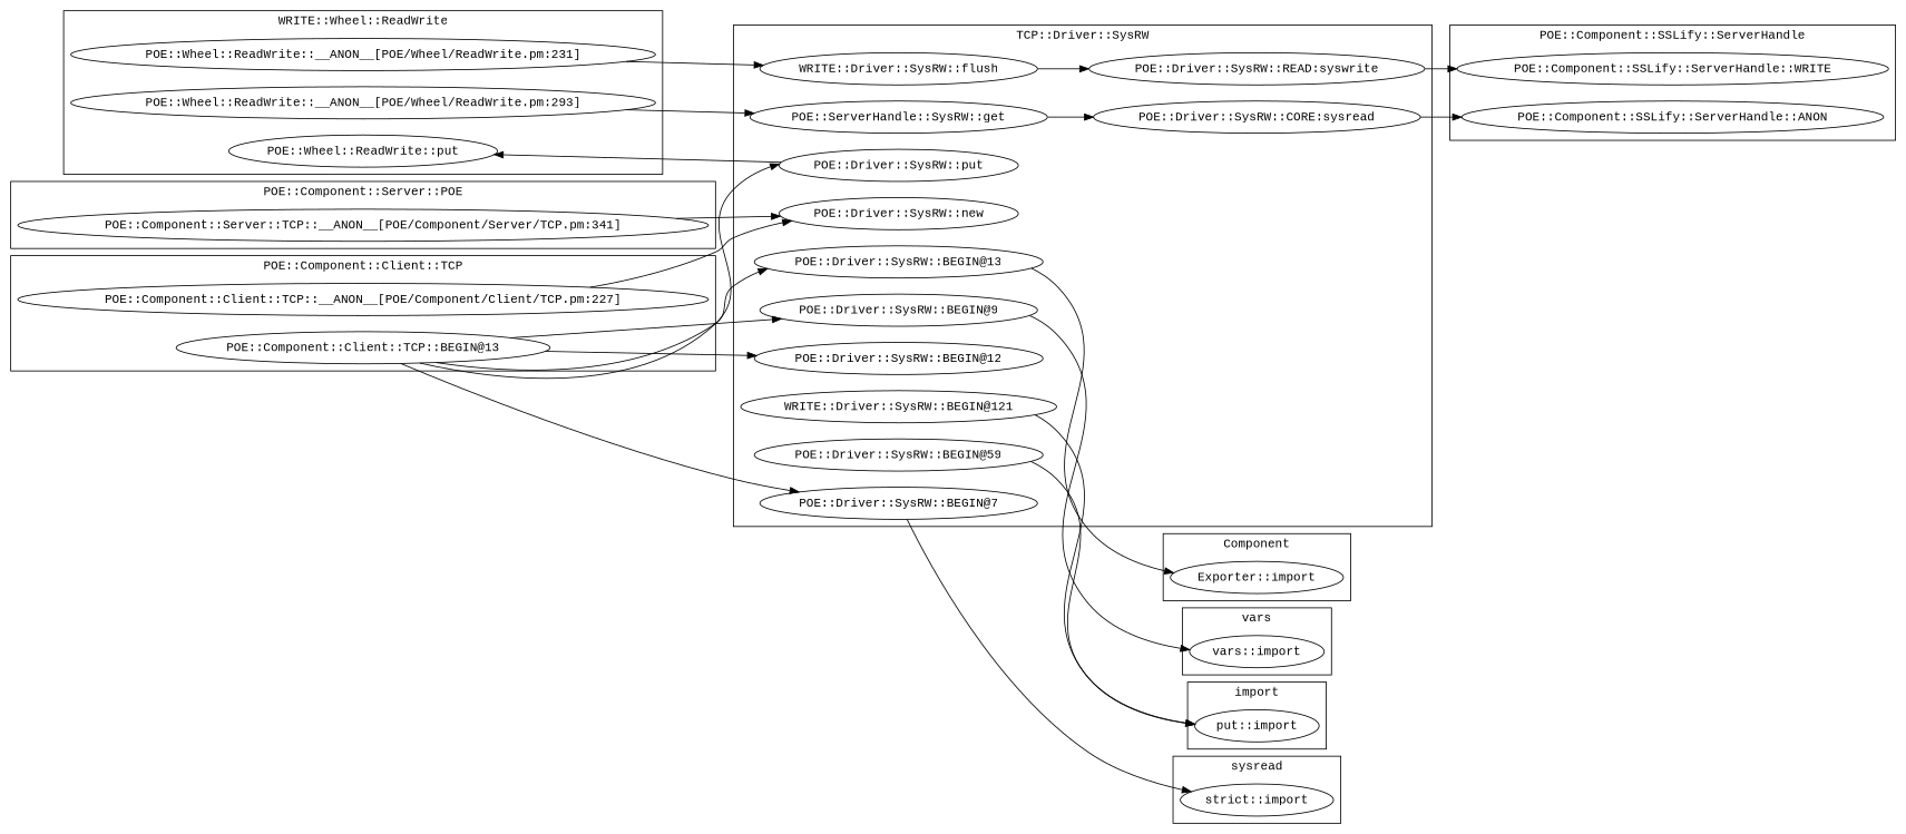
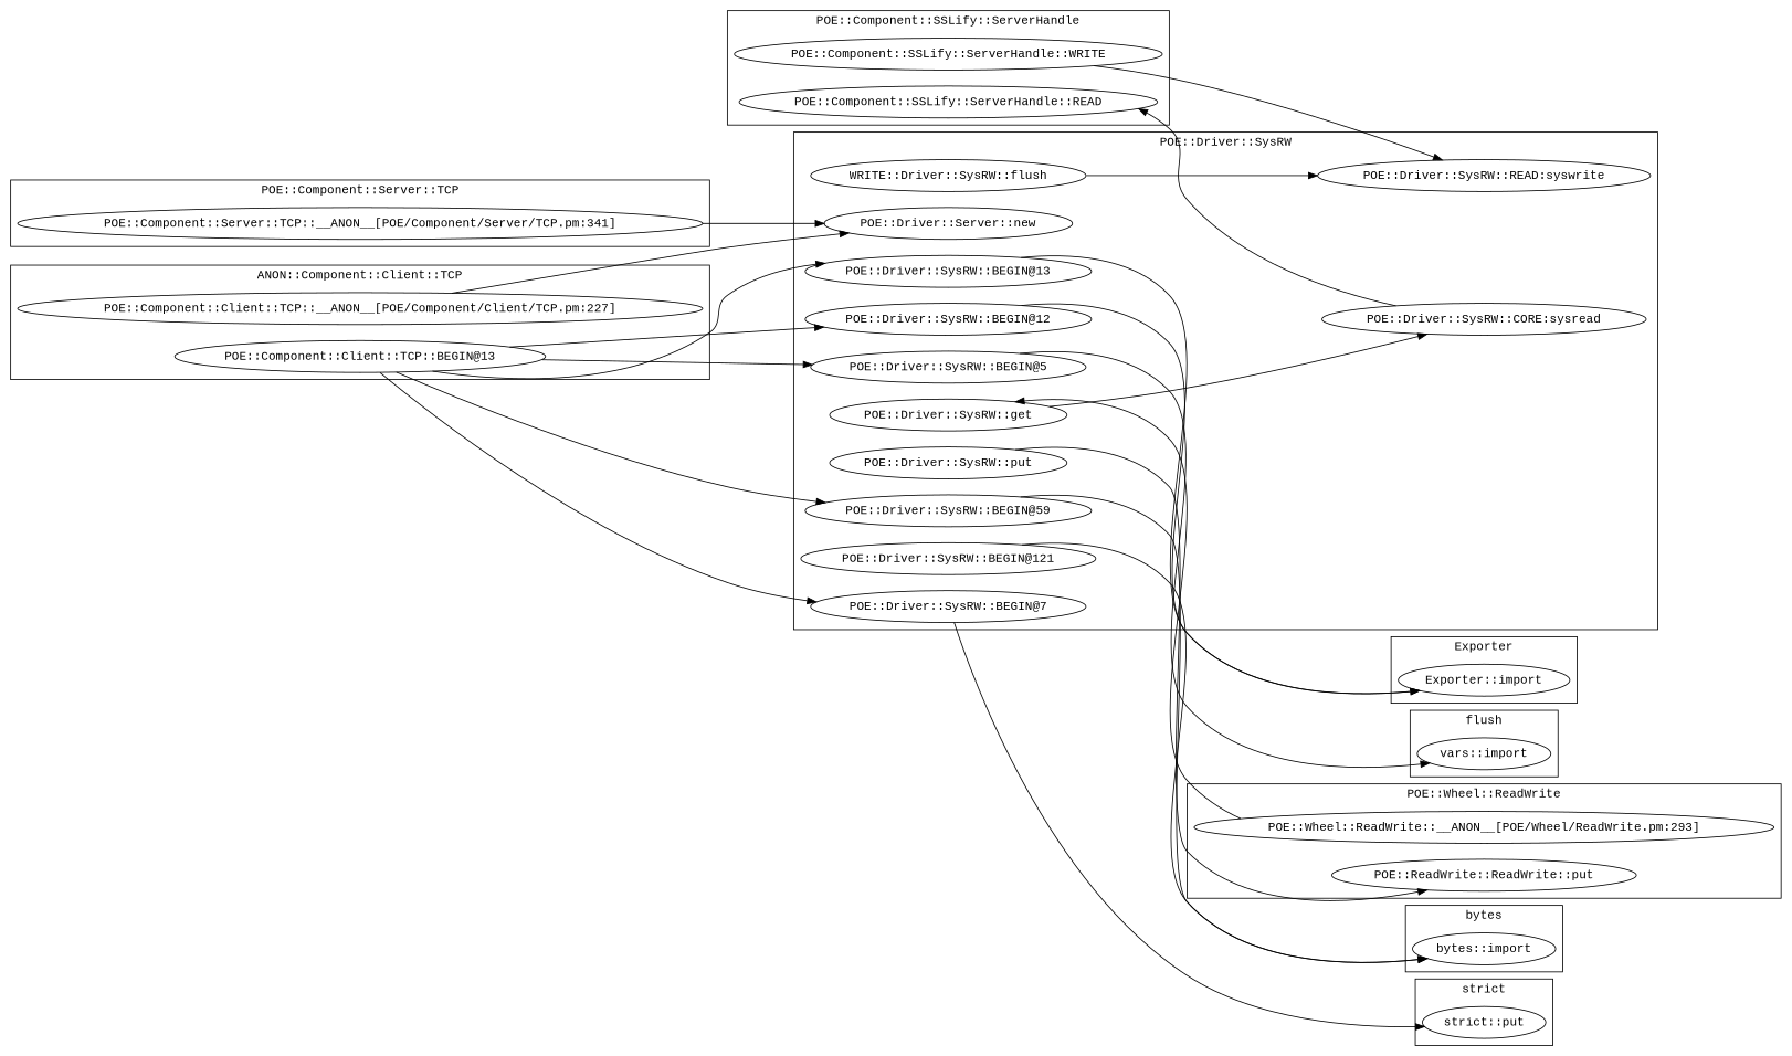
  digraph {
    fontname="Liberation Mono"
    rankdir=LR
    node [fontname="Liberation Mono"]
    edge [fontname="Liberation Mono"]
-   "strict::import"
+   "strict::import" [label="strict::put"]
    "POE::Component::SSLify::ServerHandle::WRITE"
-   "POE::Component::SSLify::ServerHandle::READ" [label="POE::Component::SSLify::ServerHandle::ANON"]
-   "POE::Driver::SysRW::get" [label="POE::ServerHandle::SysRW::get"]
+   "POE::Component::SSLify::ServerHandle::READ"
+   "POE::Driver::SysRW::get"
    "POE::Driver::SysRW::BEGIN@13"
    n6 [label="POE::Driver::SysRW::READ:syswrite"]
-   "POE::Driver::SysRW::BEGIN@9"
+   "POE::Driver::SysRW::BEGIN@9" [label="POE::Driver::SysRW::BEGIN@5"]
    "POE::Driver::SysRW::put"
-   "POE::Driver::SysRW::new"
+   "POE::Driver::SysRW::new" [label="POE::Driver::Server::new"]
    "POE::Driver::SysRW::BEGIN@59"
    "POE::Driver::SysRW::CORE:sysread"
    "POE::Driver::SysRW::BEGIN@12"
    "POE::Driver::SysRW::BEGIN@7"
-   "POE::Driver::SysRW::BEGIN@121" [label="WRITE::Driver::SysRW::BEGIN@121"]
+   "POE::Driver::SysRW::BEGIN@121"
    n15 [label="WRITE::Driver::SysRW::flush"]
    "Exporter::import"
    "POE::Component::Server::TCP::__ANON__[POE/Component/Server/TCP.pm:341]"
    "POE::Component::Client::TCP::__ANON__[POE/Component/Client/TCP.pm:227]"
    "POE::Component::Client::TCP::BEGIN@13"
    "POE::Wheel::ReadWrite::__ANON__[POE/Wheel/ReadWrite.pm:293]"
-   "POE::Wheel::ReadWrite::__ANON__[POE/Wheel/ReadWrite.pm:231]"
-   "POE::Wheel::ReadWrite::put"
+   "POE::Wheel::ReadWrite::put" [label="POE::ReadWrite::ReadWrite::put"]
    "vars::import"
-   "bytes::import" [label="put::import"]
+   "bytes::import"
    subgraph cluster_1 {
-     label=sysread
+     label="strict"
      "strict::import"
    }
    subgraph cluster_2 {
      label="POE::Component::SSLify::ServerHandle"
      "POE::Component::SSLify::ServerHandle::WRITE"
      "POE::Component::SSLify::ServerHandle::READ"
    }
    subgraph cluster_3 {
-     label="TCP::Driver::SysRW"
+     label="POE::Driver::SysRW"
      "POE::Driver::SysRW::get"
      "POE::Driver::SysRW::BEGIN@13"
      n6
      "POE::Driver::SysRW::BEGIN@9"
      "POE::Driver::SysRW::put"
      "POE::Driver::SysRW::new"
      "POE::Driver::SysRW::BEGIN@59"
      "POE::Driver::SysRW::CORE:sysread"
      "POE::Driver::SysRW::BEGIN@12"
      "POE::Driver::SysRW::BEGIN@7"
      "POE::Driver::SysRW::BEGIN@121"
      n15
    }
    subgraph cluster_4 {
-     label=Component
+     label=Exporter
      "Exporter::import"
    }
    subgraph cluster_5 {
-     label="POE::Component::Server::POE"
+     label="POE::Component::Server::TCP"
      "POE::Component::Server::TCP::__ANON__[POE/Component/Server/TCP.pm:341]"
    }
    subgraph cluster_6 {
-     label="POE::Component::Client::TCP"
+     label="ANON::Component::Client::TCP"
      "POE::Component::Client::TCP::__ANON__[POE/Component/Client/TCP.pm:227]"
      "POE::Component::Client::TCP::BEGIN@13"
    }
    subgraph cluster_7 {
-     label="WRITE::Wheel::ReadWrite"
+     label="POE::Wheel::ReadWrite"
      "POE::Wheel::ReadWrite::__ANON__[POE/Wheel/ReadWrite.pm:293]"
-     "POE::Wheel::ReadWrite::__ANON__[POE/Wheel/ReadWrite.pm:231]"
      "POE::Wheel::ReadWrite::put"
    }
    subgraph cluster_8 {
-     label=vars
+     label=flush
      "vars::import"
    }
    subgraph cluster_9 {
-     label=import
+     label=bytes
      "bytes::import"
    }
    "POE::Driver::SysRW::get" -> "POE::Driver::SysRW::CORE:sysread"
    "POE::Driver::SysRW::BEGIN@13" -> "Exporter::import"
-   n6 -> "POE::Component::SSLify::ServerHandle::WRITE"
+   "POE::Component::SSLify::ServerHandle::WRITE" -> n6
    "POE::Driver::SysRW::BEGIN@9" -> "vars::import"
    "POE::Driver::SysRW::put" -> "POE::Wheel::ReadWrite::put"
    "POE::Driver::SysRW::BEGIN@59" -> "bytes::import"
    "POE::Driver::SysRW::CORE:sysread" -> "POE::Component::SSLify::ServerHandle::READ"
+   "POE::Driver::SysRW::BEGIN@12" -> "Exporter::import"
    "POE::Driver::SysRW::BEGIN@7" -> "strict::import"
    "POE::Driver::SysRW::BEGIN@121" -> "bytes::import"
    n15 -> n6
    "POE::Component::Server::TCP::__ANON__[POE/Component/Server/TCP.pm:341]" -> "POE::Driver::SysRW::new"
    "POE::Component::Client::TCP::__ANON__[POE/Component/Client/TCP.pm:227]" -> "POE::Driver::SysRW::new"
    "POE::Component::Client::TCP::BEGIN@13" -> "POE::Driver::SysRW::BEGIN@13"
    "POE::Component::Client::TCP::BEGIN@13" -> "POE::Driver::SysRW::BEGIN@9"
-   "POE::Component::Client::TCP::BEGIN@13" -> "POE::Driver::SysRW::put"
+   "POE::Component::Client::TCP::BEGIN@13" -> "POE::Driver::SysRW::BEGIN@59"
    "POE::Component::Client::TCP::BEGIN@13" -> "POE::Driver::SysRW::BEGIN@12"
    "POE::Component::Client::TCP::BEGIN@13" -> "POE::Driver::SysRW::BEGIN@7"
    "POE::Wheel::ReadWrite::__ANON__[POE/Wheel/ReadWrite.pm:293]" -> "POE::Driver::SysRW::get"
-   "POE::Wheel::ReadWrite::__ANON__[POE/Wheel/ReadWrite.pm:231]" -> n15
  }
